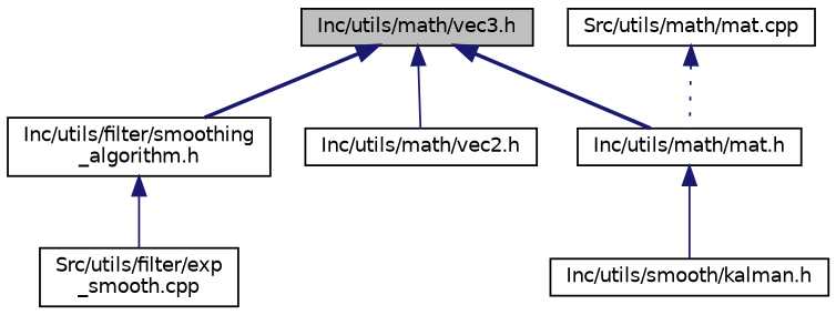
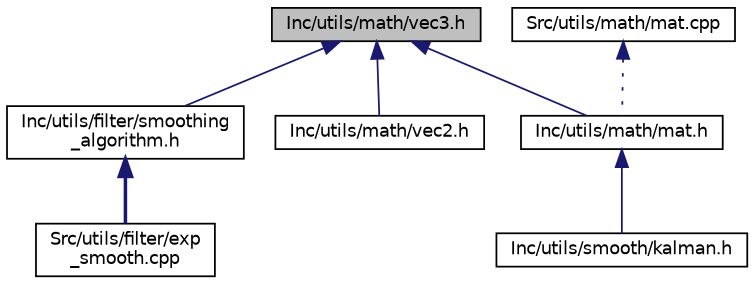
  digraph {
    node [color=black fillcolor=white fontname=Helvetica fontsize=10 shape=record style=filled]
    edge [color=midnightblue dir=back fontname=Helvetica fontsize=10 labelfontname=Helvetica labelfontsize=10 style=solid]
    n1 [fillcolor=grey75 fontcolor=black height=0.2 label="Inc/utils/math/vec3.h" width=0.4]
    n2 [height=0.2 label="Inc/utils/filter/smoothing\l_algorithm.h" width=0.4]
    n3 [height=0.2 label="Inc/utils/math/mat.h" width=0.4]
    n4 [height=0.2 label="Inc/utils/math/vec2.h" width=0.4]
    n5 [height=0.2 label="Src/utils/filter/exp\l_smooth.cpp" width=0.4]
    n6 [height=0.2 label="Inc/utils/smooth/kalman.h" width=0.4]
    n7 [height=0.2 label="Src/utils/math/mat.cpp" width=0.4]
-   n1 -> n2 [style=bold]
-   n1 -> n3 [style=bold]
+   n1 -> n2
+   n1 -> n3
    n1 -> n4
-   n2 -> n5
+   n2 -> n5 [style=bold]
    n3 -> n6
    n7 -> n3 [style=dotted]
  }
